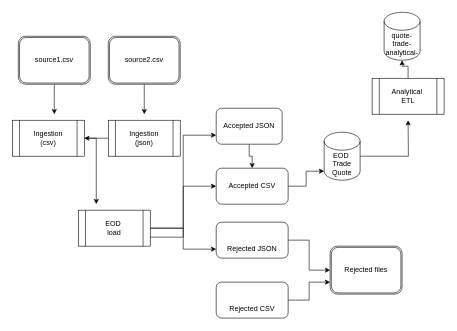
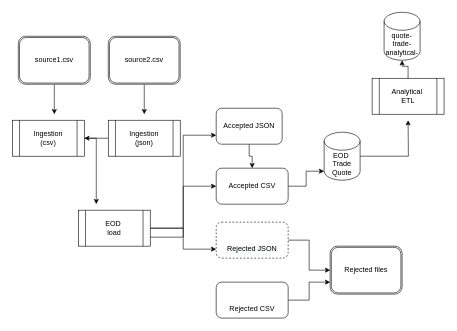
  <mxCell id="0" />
  <mxCell id="1" parent="0" />
  <mxCell id="2" style="edgeStyle=orthogonalEdgeStyle;rounded=0;orthogonalLoop=1;jettySize=auto;html=1;" edge="1" parent="1" source="3"><mxGeometry relative="1" as="geometry"><mxPoint x="90" y="190" as="targetPoint" /></mxGeometry></mxCell>
  <mxCell id="3" value="source1.csv" style="shape=ext;double=1;rounded=1;whiteSpace=wrap;html=1;" vertex="1" parent="1"><mxGeometry x="30" y="60" width="120" height="80" as="geometry" /></mxCell>
  <mxCell id="4" style="edgeStyle=orthogonalEdgeStyle;rounded=0;orthogonalLoop=1;jettySize=auto;html=1;" edge="1" parent="1" source="5"><mxGeometry relative="1" as="geometry"><mxPoint x="240" y="190" as="targetPoint" /></mxGeometry></mxCell>
  <mxCell id="5" value="&lt;span&gt;source2.csv&lt;/span&gt;" style="shape=ext;double=1;rounded=1;whiteSpace=wrap;html=1;" vertex="1" parent="1"><mxGeometry x="180" y="60" width="120" height="80" as="geometry" /></mxCell>
  <mxCell id="6" value="" style="edgeStyle=orthogonalEdgeStyle;rounded=0;orthogonalLoop=1;jettySize=auto;html=1;" edge="1" parent="1" source="7" target="9"><mxGeometry relative="1" as="geometry"><Array as="points"><mxPoint x="170" y="230" /><mxPoint x="170" y="230" /></Array></mxGeometry></mxCell>
  <mxCell id="7" value="Ingestion&lt;br&gt;(json)" style="shape=process;whiteSpace=wrap;html=1;backgroundOutline=1;" vertex="1" parent="1"><mxGeometry x="180" y="200" width="120" height="60" as="geometry" /></mxCell>
  <mxCell id="8" style="edgeStyle=orthogonalEdgeStyle;rounded=0;orthogonalLoop=1;jettySize=auto;html=1;" edge="1" parent="1" source="9"><mxGeometry relative="1" as="geometry"><mxPoint x="160" y="340" as="targetPoint" /><Array as="points"><mxPoint x="160" y="230" /></Array></mxGeometry></mxCell>
  <mxCell id="9" value="Ingestion&lt;br&gt;(csv)" style="shape=process;whiteSpace=wrap;html=1;backgroundOutline=1;" vertex="1" parent="1"><mxGeometry x="20" y="200" width="120" height="60" as="geometry" /></mxCell>
  <mxCell id="10" style="edgeStyle=orthogonalEdgeStyle;rounded=0;orthogonalLoop=1;jettySize=auto;html=1;entryX=0;entryY=0.75;entryDx=0;entryDy=0;" edge="1" parent="1" source="13" target="17"><mxGeometry relative="1" as="geometry" /></mxCell>
  <mxCell id="11" style="edgeStyle=orthogonalEdgeStyle;rounded=0;orthogonalLoop=1;jettySize=auto;html=1;exitX=1;exitY=0.75;exitDx=0;exitDy=0;entryX=0;entryY=0.5;entryDx=0;entryDy=0;" edge="1" parent="1" source="13" target="15"><mxGeometry relative="1" as="geometry" /></mxCell>
  <mxCell id="12" style="edgeStyle=orthogonalEdgeStyle;rounded=0;orthogonalLoop=1;jettySize=auto;html=1;entryX=0;entryY=0.75;entryDx=0;entryDy=0;" edge="1" parent="1" source="13" target="21"><mxGeometry relative="1" as="geometry" /></mxCell>
  <mxCell id="13" value="EOD&amp;nbsp;&lt;br&gt;load" style="shape=process;whiteSpace=wrap;html=1;backgroundOutline=1;" vertex="1" parent="1"><mxGeometry x="130" y="350" width="120" height="60" as="geometry" /></mxCell>
  <mxCell id="14" style="edgeStyle=orthogonalEdgeStyle;rounded=0;orthogonalLoop=1;jettySize=auto;html=1;entryX=0;entryY=1;entryDx=0;entryDy=-15;entryPerimeter=0;" edge="1" parent="1" source="15" target="24"><mxGeometry relative="1" as="geometry" /></mxCell>
  <mxCell id="15" value="Accepted CSV" style="rounded=1;whiteSpace=wrap;html=1;" vertex="1" parent="1"><mxGeometry x="360" y="280" width="120" height="60" as="geometry" /></mxCell>
  <mxCell id="16" style="edgeStyle=orthogonalEdgeStyle;rounded=0;orthogonalLoop=1;jettySize=auto;html=1;" edge="1" parent="1" source="17" target="15"><mxGeometry relative="1" as="geometry" /></mxCell>
  <mxCell id="17" value="Accepted JSON" style="rounded=1;whiteSpace=wrap;html=1;" vertex="1" parent="1"><mxGeometry x="360" y="180" width="110" height="60" as="geometry" /></mxCell>
  <mxCell id="18" style="edgeStyle=orthogonalEdgeStyle;rounded=0;orthogonalLoop=1;jettySize=auto;html=1;entryX=0;entryY=0.75;entryDx=0;entryDy=0;" edge="1" parent="1" source="19" target="22"><mxGeometry relative="1" as="geometry" /></mxCell>
  <mxCell id="19" value="&lt;br&gt;&lt;br&gt;&lt;font face=&quot;helvetica&quot;&gt;Rejected CSV&lt;/font&gt;&lt;br&gt;" style="rounded=1;whiteSpace=wrap;html=1;" vertex="1" parent="1"><mxGeometry x="360" y="470" width="120" height="60" as="geometry" /></mxCell>
  <mxCell id="20" style="edgeStyle=orthogonalEdgeStyle;rounded=0;orthogonalLoop=1;jettySize=auto;html=1;" edge="1" parent="1" source="21" target="22"><mxGeometry relative="1" as="geometry" /></mxCell>
- <mxCell id="21" value="&lt;br&gt;&lt;br&gt;&lt;span style=&quot;color: rgb(0 , 0 , 0) ; font-family: &amp;#34;helvetica&amp;#34; ; font-size: 12px ; font-style: normal ; font-weight: 400 ; letter-spacing: normal ; text-align: center ; text-indent: 0px ; text-transform: none ; word-spacing: 0px ; background-color: rgb(248 , 249 , 250) ; display: inline ; float: none&quot;&gt;Rejected JSON&lt;/span&gt;&lt;br&gt;" style="rounded=1;whiteSpace=wrap;html=1;" vertex="1" parent="1"><mxGeometry x="360" y="370" width="120" height="60" as="geometry" /></mxCell>
+ <mxCell id="21" value="&lt;br&gt;&lt;br&gt;&lt;span style=&quot;color: rgb(0 , 0 , 0) ; font-family: &amp;#34;helvetica&amp;#34; ; font-size: 12px ; font-style: normal ; font-weight: 400 ; letter-spacing: normal ; text-align: center ; text-indent: 0px ; text-transform: none ; word-spacing: 0px ; background-color: rgb(248 , 249 , 250) ; display: inline ; float: none&quot;&gt;Rejected JSON&lt;/span&gt;&lt;br&gt;" style="rounded=1;whiteSpace=wrap;html=1;dashed=1;" vertex="1" parent="1"><mxGeometry x="360" y="370" width="120" height="60" as="geometry" /></mxCell>
  <mxCell id="22" value="Rejected files" style="shape=ext;double=1;rounded=1;whiteSpace=wrap;html=1;" vertex="1" parent="1"><mxGeometry x="550" y="410" width="120" height="80" as="geometry" /></mxCell>
  <mxCell id="23" style="edgeStyle=orthogonalEdgeStyle;rounded=0;orthogonalLoop=1;jettySize=auto;html=1;" edge="1" parent="1" source="24"><mxGeometry relative="1" as="geometry"><mxPoint x="680" y="200" as="targetPoint" /></mxGeometry></mxCell>
  <mxCell id="24" value="EOD&amp;nbsp;&lt;br&gt;Trade Quote" style="shape=cylinder3;whiteSpace=wrap;html=1;boundedLbl=1;backgroundOutline=1;size=15;" vertex="1" parent="1"><mxGeometry x="540" y="220" width="60" height="80" as="geometry" /></mxCell>
  <mxCell id="25" value="" style="edgeStyle=orthogonalEdgeStyle;rounded=0;orthogonalLoop=1;jettySize=auto;html=1;" edge="1" parent="1" source="26" target="27"><mxGeometry relative="1" as="geometry" /></mxCell>
  <mxCell id="26" value="Analytical&amp;nbsp;&lt;br&gt;ETL" style="shape=process;whiteSpace=wrap;html=1;backgroundOutline=1;" vertex="1" parent="1"><mxGeometry x="620" y="130" width="120" height="60" as="geometry" /></mxCell>
  <mxCell id="27" value="quote-&lt;br&gt;trade-&lt;br&gt;analytical-" style="shape=cylinder3;whiteSpace=wrap;html=1;boundedLbl=1;backgroundOutline=1;size=15;" vertex="1" parent="1"><mxGeometry x="640" y="20" width="60" height="80" as="geometry" /></mxCell>
